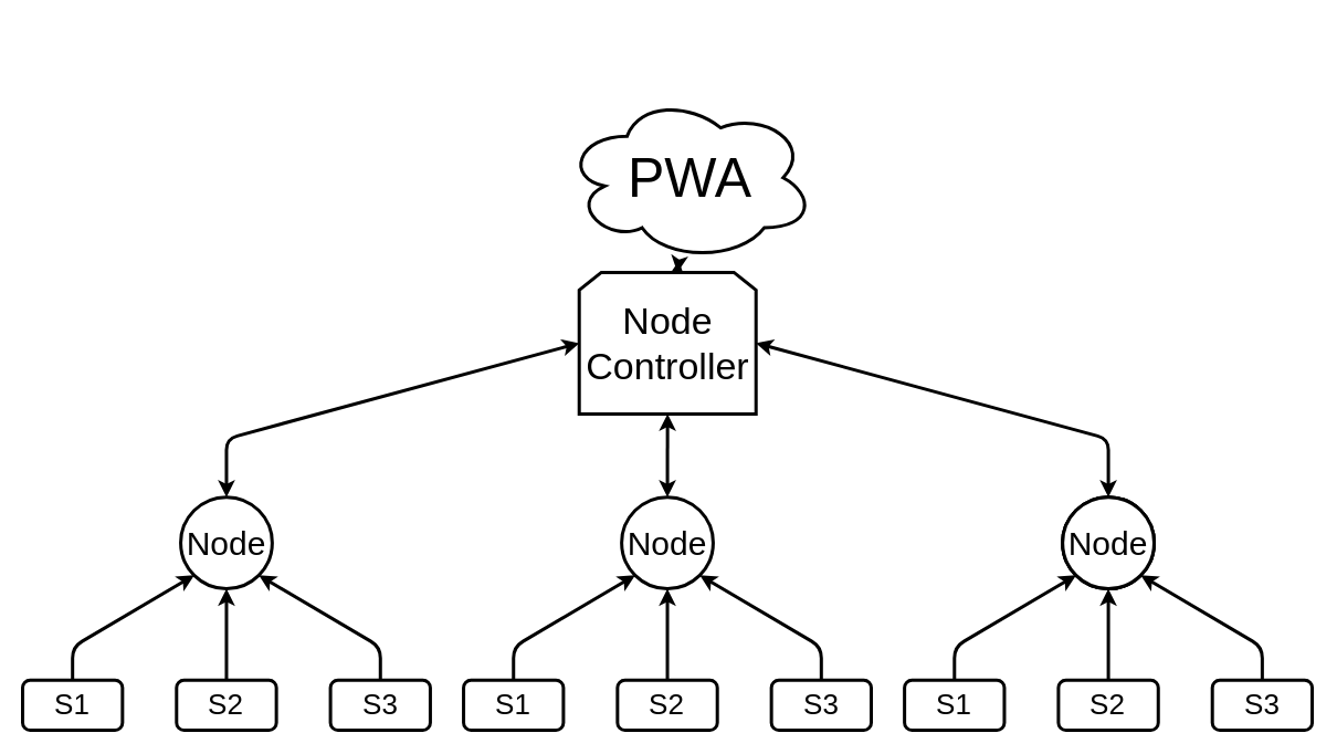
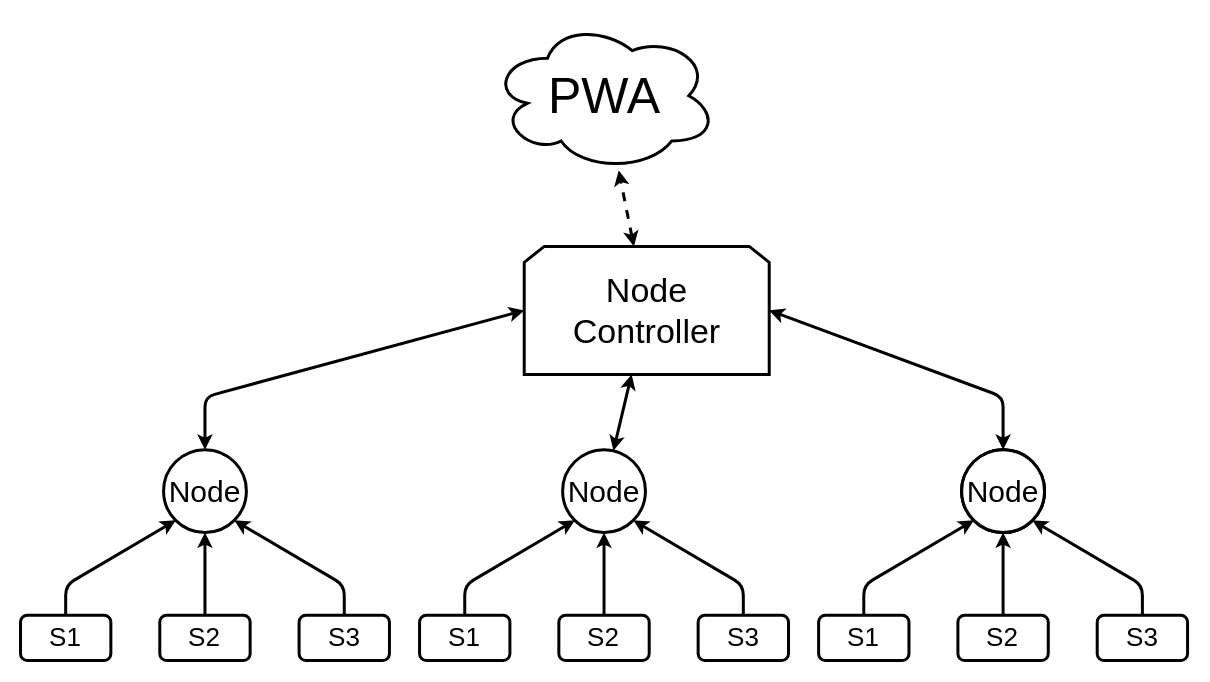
  <mxCell id="0" />
  <mxCell id="1" parent="0" />
  <mxCell id="2" value="" style="group;strokeWidth=3;" vertex="1" connectable="0" parent="1"><mxGeometry x="20" width="1167.06" height="640" as="geometry" y="20" /></mxCell>
- <mxCell id="3" value="&lt;font style=&quot;font-size: 50px&quot;&gt;PWA&lt;/font&gt;" style="ellipse;shape=cloud;whiteSpace=wrap;html=1;strokeWidth=3;" vertex="1" parent="2"><mxGeometry x="490.589" y="65" width="225.883" height="150.588" as="geometry" /></mxCell>
+ <mxCell id="3" value="&lt;font style=&quot;font-size: 50px&quot;&gt;PWA&lt;/font&gt;" style="ellipse;shape=cloud;whiteSpace=wrap;html=1;strokeWidth=3;" vertex="1" parent="2"><mxGeometry x="470.589" width="225.883" height="150.588" as="geometry" /></mxCell>
  <mxCell id="4" value="" style="edgeStyle=none;rounded=0;orthogonalLoop=1;jettySize=auto;html=1;strokeWidth=3;startArrow=classic;startFill=1;dashed=1;" edge="1" parent="2" source="5" target="3"><mxGeometry relative="1" as="geometry" /></mxCell>
- <mxCell id="5" value="&lt;div style=&quot;font-size: 34px&quot;&gt;&lt;font style=&quot;font-size: 34px&quot;&gt;Node&lt;/font&gt;&lt;/div&gt;&lt;div style=&quot;font-size: 34px&quot;&gt;&lt;font style=&quot;font-size: 34px&quot;&gt;Controller&lt;/font&gt;&lt;font style=&quot;font-size: 34px&quot;&gt;&lt;br&gt;&lt;/font&gt;&lt;/div&gt;" style="shape=loopLimit;whiteSpace=wrap;html=1;strokeWidth=3;" vertex="1" parent="2"><mxGeometry x="503.718" y="225.882" width="160.0" height="128" as="geometry" /></mxCell>
+ <mxCell id="5" value="&lt;div style=&quot;font-size: 34px&quot;&gt;&lt;font style=&quot;font-size: 34px&quot;&gt;Node&lt;/font&gt;&lt;/div&gt;&lt;div style=&quot;font-size: 34px&quot;&gt;&lt;font style=&quot;font-size: 34px&quot;&gt;Controller&lt;/font&gt;&lt;font style=&quot;font-size: 34px&quot;&gt;&lt;br&gt;&lt;/font&gt;&lt;/div&gt;" style="shape=loopLimit;whiteSpace=wrap;html=1;strokeWidth=3;" vertex="1" parent="2"><mxGeometry x="503.718" y="225.882" width="245" height="128" as="geometry" /></mxCell>
  <mxCell id="6" value="" style="group;strokeWidth=3;" vertex="1" connectable="0" parent="2"><mxGeometry y="429.176" width="368.942" height="210.824" as="geometry" /></mxCell>
  <mxCell id="7" value="&lt;font style=&quot;font-size: 30px&quot;&gt;Node&lt;/font&gt;" style="ellipse;whiteSpace=wrap;html=1;aspect=fixed;strokeWidth=3;" vertex="1" parent="6"><mxGeometry x="143.059" width="82.823" height="82.823" as="geometry" /></mxCell>
  <mxCell id="8" style="edgeStyle=orthogonalEdgeStyle;rounded=0;orthogonalLoop=1;jettySize=auto;html=1;exitX=0.5;exitY=0;exitDx=0;exitDy=0;entryX=0.5;entryY=1;entryDx=0;entryDy=0;strokeWidth=3;" edge="1" parent="6" source="9" target="7"><mxGeometry relative="1" as="geometry"><mxPoint x="180.706" y="105.412" as="targetPoint" /></mxGeometry></mxCell>
  <mxCell id="9" value="&lt;font style=&quot;font-size: 26px&quot;&gt;S2&lt;/font&gt;" style="rounded=1;whiteSpace=wrap;html=1;strokeWidth=3;" vertex="1" parent="6"><mxGeometry x="139.294" y="165.647" width="90.353" height="45.176" as="geometry" /></mxCell>
  <mxCell id="10" value="&lt;font style=&quot;font-size: 26px&quot;&gt;S1&lt;/font&gt;" style="rounded=1;whiteSpace=wrap;html=1;strokeWidth=3;" vertex="1" parent="6"><mxGeometry y="165.647" width="90.353" height="45.176" as="geometry" /></mxCell>
  <mxCell id="11" value="&lt;font style=&quot;font-size: 26px&quot;&gt;S3&lt;/font&gt;" style="rounded=1;whiteSpace=wrap;html=1;strokeWidth=3;" vertex="1" parent="6"><mxGeometry x="278.589" y="165.647" width="90.353" height="45.176" as="geometry" /></mxCell>
  <mxCell id="12" value="" style="endArrow=classic;html=1;exitX=0.5;exitY=0;exitDx=0;exitDy=0;entryX=1;entryY=1;entryDx=0;entryDy=0;strokeWidth=3;" edge="1" parent="6" source="11" target="7"><mxGeometry width="50" height="50" relative="1" as="geometry"><mxPoint x="316.236" y="97.882" as="sourcePoint" /><mxPoint x="353.883" y="60.235" as="targetPoint" /><Array as="points"><mxPoint x="323.765" y="135.529" /></Array></mxGeometry></mxCell>
  <mxCell id="13" value="" style="endArrow=classic;html=1;entryX=0;entryY=1;entryDx=0;entryDy=0;exitX=0.5;exitY=0;exitDx=0;exitDy=0;strokeWidth=3;" edge="1" parent="6" source="10" target="7"><mxGeometry width="50" height="50" relative="1" as="geometry"><mxPoint x="203.294" y="128" as="sourcePoint" /><mxPoint x="240.941" y="90.353" as="targetPoint" /><Array as="points"><mxPoint x="45.177" y="135.529" /></Array></mxGeometry></mxCell>
  <mxCell id="14" value="" style="group;strokeWidth=3;" vertex="1" connectable="0" parent="2"><mxGeometry x="399.059" y="429.176" width="624.941" height="210.824" as="geometry" /></mxCell>
  <mxCell id="15" value="&lt;font style=&quot;font-size: 30px&quot;&gt;Node&lt;/font&gt;" style="ellipse;whiteSpace=wrap;html=1;aspect=fixed;strokeWidth=3;" vertex="1" parent="14"><mxGeometry x="143.059" width="82.823" height="82.823" as="geometry" /></mxCell>
  <mxCell id="16" style="edgeStyle=orthogonalEdgeStyle;rounded=0;orthogonalLoop=1;jettySize=auto;html=1;exitX=0.5;exitY=0;exitDx=0;exitDy=0;entryX=0.5;entryY=1;entryDx=0;entryDy=0;strokeWidth=3;" edge="1" parent="14" source="17" target="15"><mxGeometry relative="1" as="geometry"><mxPoint x="180.706" y="105.412" as="targetPoint" /></mxGeometry></mxCell>
  <mxCell id="17" value="&lt;font style=&quot;font-size: 26px&quot;&gt;S2&lt;/font&gt;" style="rounded=1;whiteSpace=wrap;html=1;strokeWidth=3;" vertex="1" parent="14"><mxGeometry x="139.294" y="165.647" width="90.353" height="45.176" as="geometry" /></mxCell>
  <mxCell id="18" value="&lt;font style=&quot;font-size: 26px&quot;&gt;S1&lt;/font&gt;" style="rounded=1;whiteSpace=wrap;html=1;strokeWidth=3;" vertex="1" parent="14"><mxGeometry y="165.647" width="90.353" height="45.176" as="geometry" /></mxCell>
  <mxCell id="19" value="&lt;font style=&quot;font-size: 26px&quot;&gt;S3&lt;/font&gt;" style="rounded=1;whiteSpace=wrap;html=1;strokeWidth=3;" vertex="1" parent="14"><mxGeometry x="278.589" y="165.647" width="90.353" height="45.176" as="geometry" /></mxCell>
  <mxCell id="20" value="" style="endArrow=classic;html=1;exitX=0.5;exitY=0;exitDx=0;exitDy=0;entryX=1;entryY=1;entryDx=0;entryDy=0;strokeWidth=3;" edge="1" parent="14" source="19" target="15"><mxGeometry width="50" height="50" relative="1" as="geometry"><mxPoint x="316.236" y="97.882" as="sourcePoint" /><mxPoint x="353.883" y="60.235" as="targetPoint" /><Array as="points"><mxPoint x="323.765" y="135.529" /></Array></mxGeometry></mxCell>
  <mxCell id="21" value="" style="endArrow=classic;html=1;entryX=0;entryY=1;entryDx=0;entryDy=0;exitX=0.5;exitY=0;exitDx=0;exitDy=0;strokeWidth=3;" edge="1" parent="14" source="18" target="15"><mxGeometry width="50" height="50" relative="1" as="geometry"><mxPoint x="203.294" y="128" as="sourcePoint" /><mxPoint x="240.941" y="90.353" as="targetPoint" /><Array as="points"><mxPoint x="45.177" y="135.529" /></Array></mxGeometry></mxCell>
  <mxCell id="22" value="&lt;font style=&quot;font-size: 32px&quot;&gt;Node&lt;/font&gt;" style="ellipse;whiteSpace=wrap;html=1;aspect=fixed;strokeWidth=3;" vertex="1" parent="14"><mxGeometry x="542.118" width="82.823" height="82.823" as="geometry" /></mxCell>
  <mxCell id="23" value="&lt;font style=&quot;font-size: 32px&quot;&gt;Node&lt;/font&gt;" style="ellipse;whiteSpace=wrap;html=1;aspect=fixed;strokeWidth=3;" vertex="1" parent="14"><mxGeometry x="542.118" width="82.823" height="82.823" as="geometry" /></mxCell>
  <mxCell id="24" value="" style="group;strokeWidth=3;" vertex="1" connectable="0" parent="2"><mxGeometry x="798.118" y="429.176" width="368.942" height="210.824" as="geometry" /></mxCell>
  <mxCell id="25" value="&lt;font style=&quot;font-size: 30px&quot;&gt;Node&lt;/font&gt;" style="ellipse;whiteSpace=wrap;html=1;aspect=fixed;strokeWidth=3;" vertex="1" parent="24"><mxGeometry x="143.059" width="82.823" height="82.823" as="geometry" /></mxCell>
  <mxCell id="26" style="edgeStyle=orthogonalEdgeStyle;rounded=0;orthogonalLoop=1;jettySize=auto;html=1;exitX=0.5;exitY=0;exitDx=0;exitDy=0;entryX=0.5;entryY=1;entryDx=0;entryDy=0;strokeWidth=3;" edge="1" parent="24" source="27" target="25"><mxGeometry relative="1" as="geometry"><mxPoint x="180.706" y="105.412" as="targetPoint" /></mxGeometry></mxCell>
  <mxCell id="27" value="&lt;font style=&quot;font-size: 26px&quot;&gt;S2&lt;/font&gt;" style="rounded=1;whiteSpace=wrap;html=1;strokeWidth=3;" vertex="1" parent="24"><mxGeometry x="139.294" y="165.647" width="90.353" height="45.176" as="geometry" /></mxCell>
  <mxCell id="28" value="&lt;font style=&quot;font-size: 26px&quot;&gt;S1&lt;/font&gt;" style="rounded=1;whiteSpace=wrap;html=1;strokeWidth=3;" vertex="1" parent="24"><mxGeometry y="165.647" width="90.353" height="45.176" as="geometry" /></mxCell>
  <mxCell id="29" value="&lt;font style=&quot;font-size: 26px&quot;&gt;S3&lt;/font&gt;" style="rounded=1;whiteSpace=wrap;html=1;strokeWidth=3;" vertex="1" parent="24"><mxGeometry x="278.589" y="165.647" width="90.353" height="45.176" as="geometry" /></mxCell>
  <mxCell id="30" value="" style="endArrow=classic;html=1;exitX=0.5;exitY=0;exitDx=0;exitDy=0;entryX=1;entryY=1;entryDx=0;entryDy=0;strokeWidth=3;" edge="1" parent="24" source="29" target="25"><mxGeometry width="50" height="50" relative="1" as="geometry"><mxPoint x="316.236" y="97.882" as="sourcePoint" /><mxPoint x="353.883" y="60.235" as="targetPoint" /><Array as="points"><mxPoint x="323.765" y="135.529" /></Array></mxGeometry></mxCell>
  <mxCell id="31" value="" style="endArrow=classic;html=1;entryX=0;entryY=1;entryDx=0;entryDy=0;exitX=0.5;exitY=0;exitDx=0;exitDy=0;strokeWidth=3;" edge="1" parent="24" source="28" target="25"><mxGeometry width="50" height="50" relative="1" as="geometry"><mxPoint x="203.294" y="128" as="sourcePoint" /><mxPoint x="240.941" y="90.353" as="targetPoint" /><Array as="points"><mxPoint x="45.177" y="135.529" /></Array></mxGeometry></mxCell>
  <mxCell id="32" value="" style="edgeStyle=none;rounded=0;orthogonalLoop=1;jettySize=auto;html=1;strokeWidth=3;startArrow=classic;startFill=1;" edge="1" parent="2" source="15" target="5"><mxGeometry relative="1" as="geometry" /></mxCell>
  <mxCell id="33" value="" style="endArrow=classic;html=1;exitX=0.5;exitY=0;exitDx=0;exitDy=0;entryX=0;entryY=0.5;entryDx=0;entryDy=0;strokeWidth=3;startArrow=classic;startFill=1;" edge="1" parent="2" source="7" target="5"><mxGeometry width="50" height="50" relative="1" as="geometry"><mxPoint x="308.706" y="361.412" as="sourcePoint" /><mxPoint x="481.883" y="301.176" as="targetPoint" /><Array as="points"><mxPoint x="184.471" y="376.471" /></Array></mxGeometry></mxCell>
  <mxCell id="34" value="" style="endArrow=classic;html=1;entryX=1;entryY=0.5;entryDx=0;entryDy=0;exitX=0.5;exitY=0;exitDx=0;exitDy=0;strokeWidth=3;startArrow=classic;startFill=1;" edge="1" parent="2" source="25" target="5"><mxGeometry width="50" height="50" relative="1" as="geometry"><mxPoint x="768.001" y="474.353" as="sourcePoint" /><mxPoint x="805.648" y="436.706" as="targetPoint" /><Array as="points"><mxPoint x="982.589" y="376.471" /></Array></mxGeometry></mxCell>
